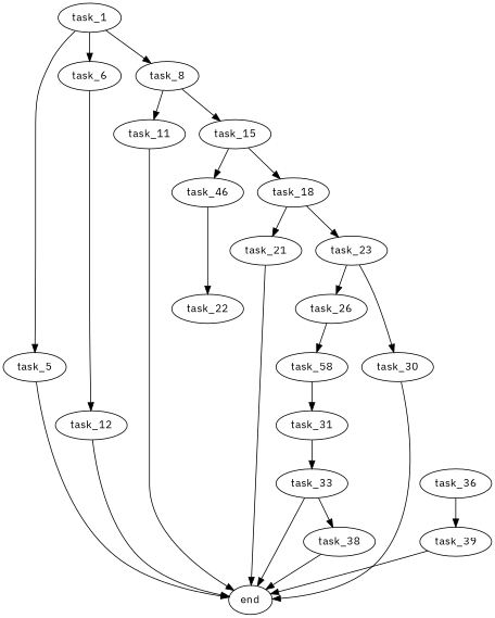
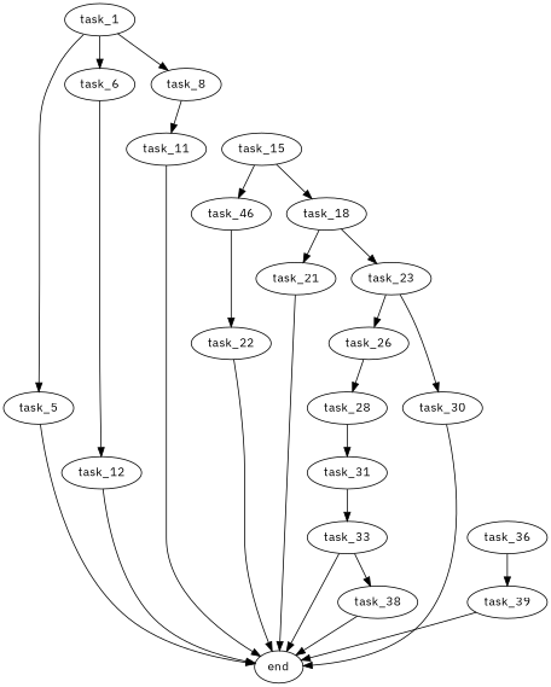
  digraph {
    fontname="IBM Plex Sans"
    node [fontname="IBM Plex Sans"]
    edge [fontname="IBM Plex Sans"]
    task_1
    task_5
    task_6
    task_8
    end
    task_12
    task_11
    n8 [label=task_15]
    n9 [label=task_46]
    task_18
    task_22
    task_21
    task_23
    task_26
    task_30
-   task_28 [label=task_58]
+   task_28
    task_31
    task_33
    task_38
    task_36
    task_39
    task_1 -> task_5
    task_1 -> task_6
    task_1 -> task_8
    task_5 -> end
    task_6 -> task_12
    task_8 -> task_11
-   task_8 -> n8
    task_12 -> end
    task_11 -> end
    n8 -> n9
    n8 -> task_18
    n9 -> task_22
    task_18 -> task_21
    task_18 -> task_23
+   task_22 -> end
    task_21 -> end
    task_23 -> task_26
    task_23 -> task_30
    task_26 -> task_28
    task_30 -> end
    task_28 -> task_31
    task_31 -> task_33
    task_33 -> end
    task_33 -> task_38
    task_38 -> end
    task_36 -> task_39
    task_39 -> end
  }
